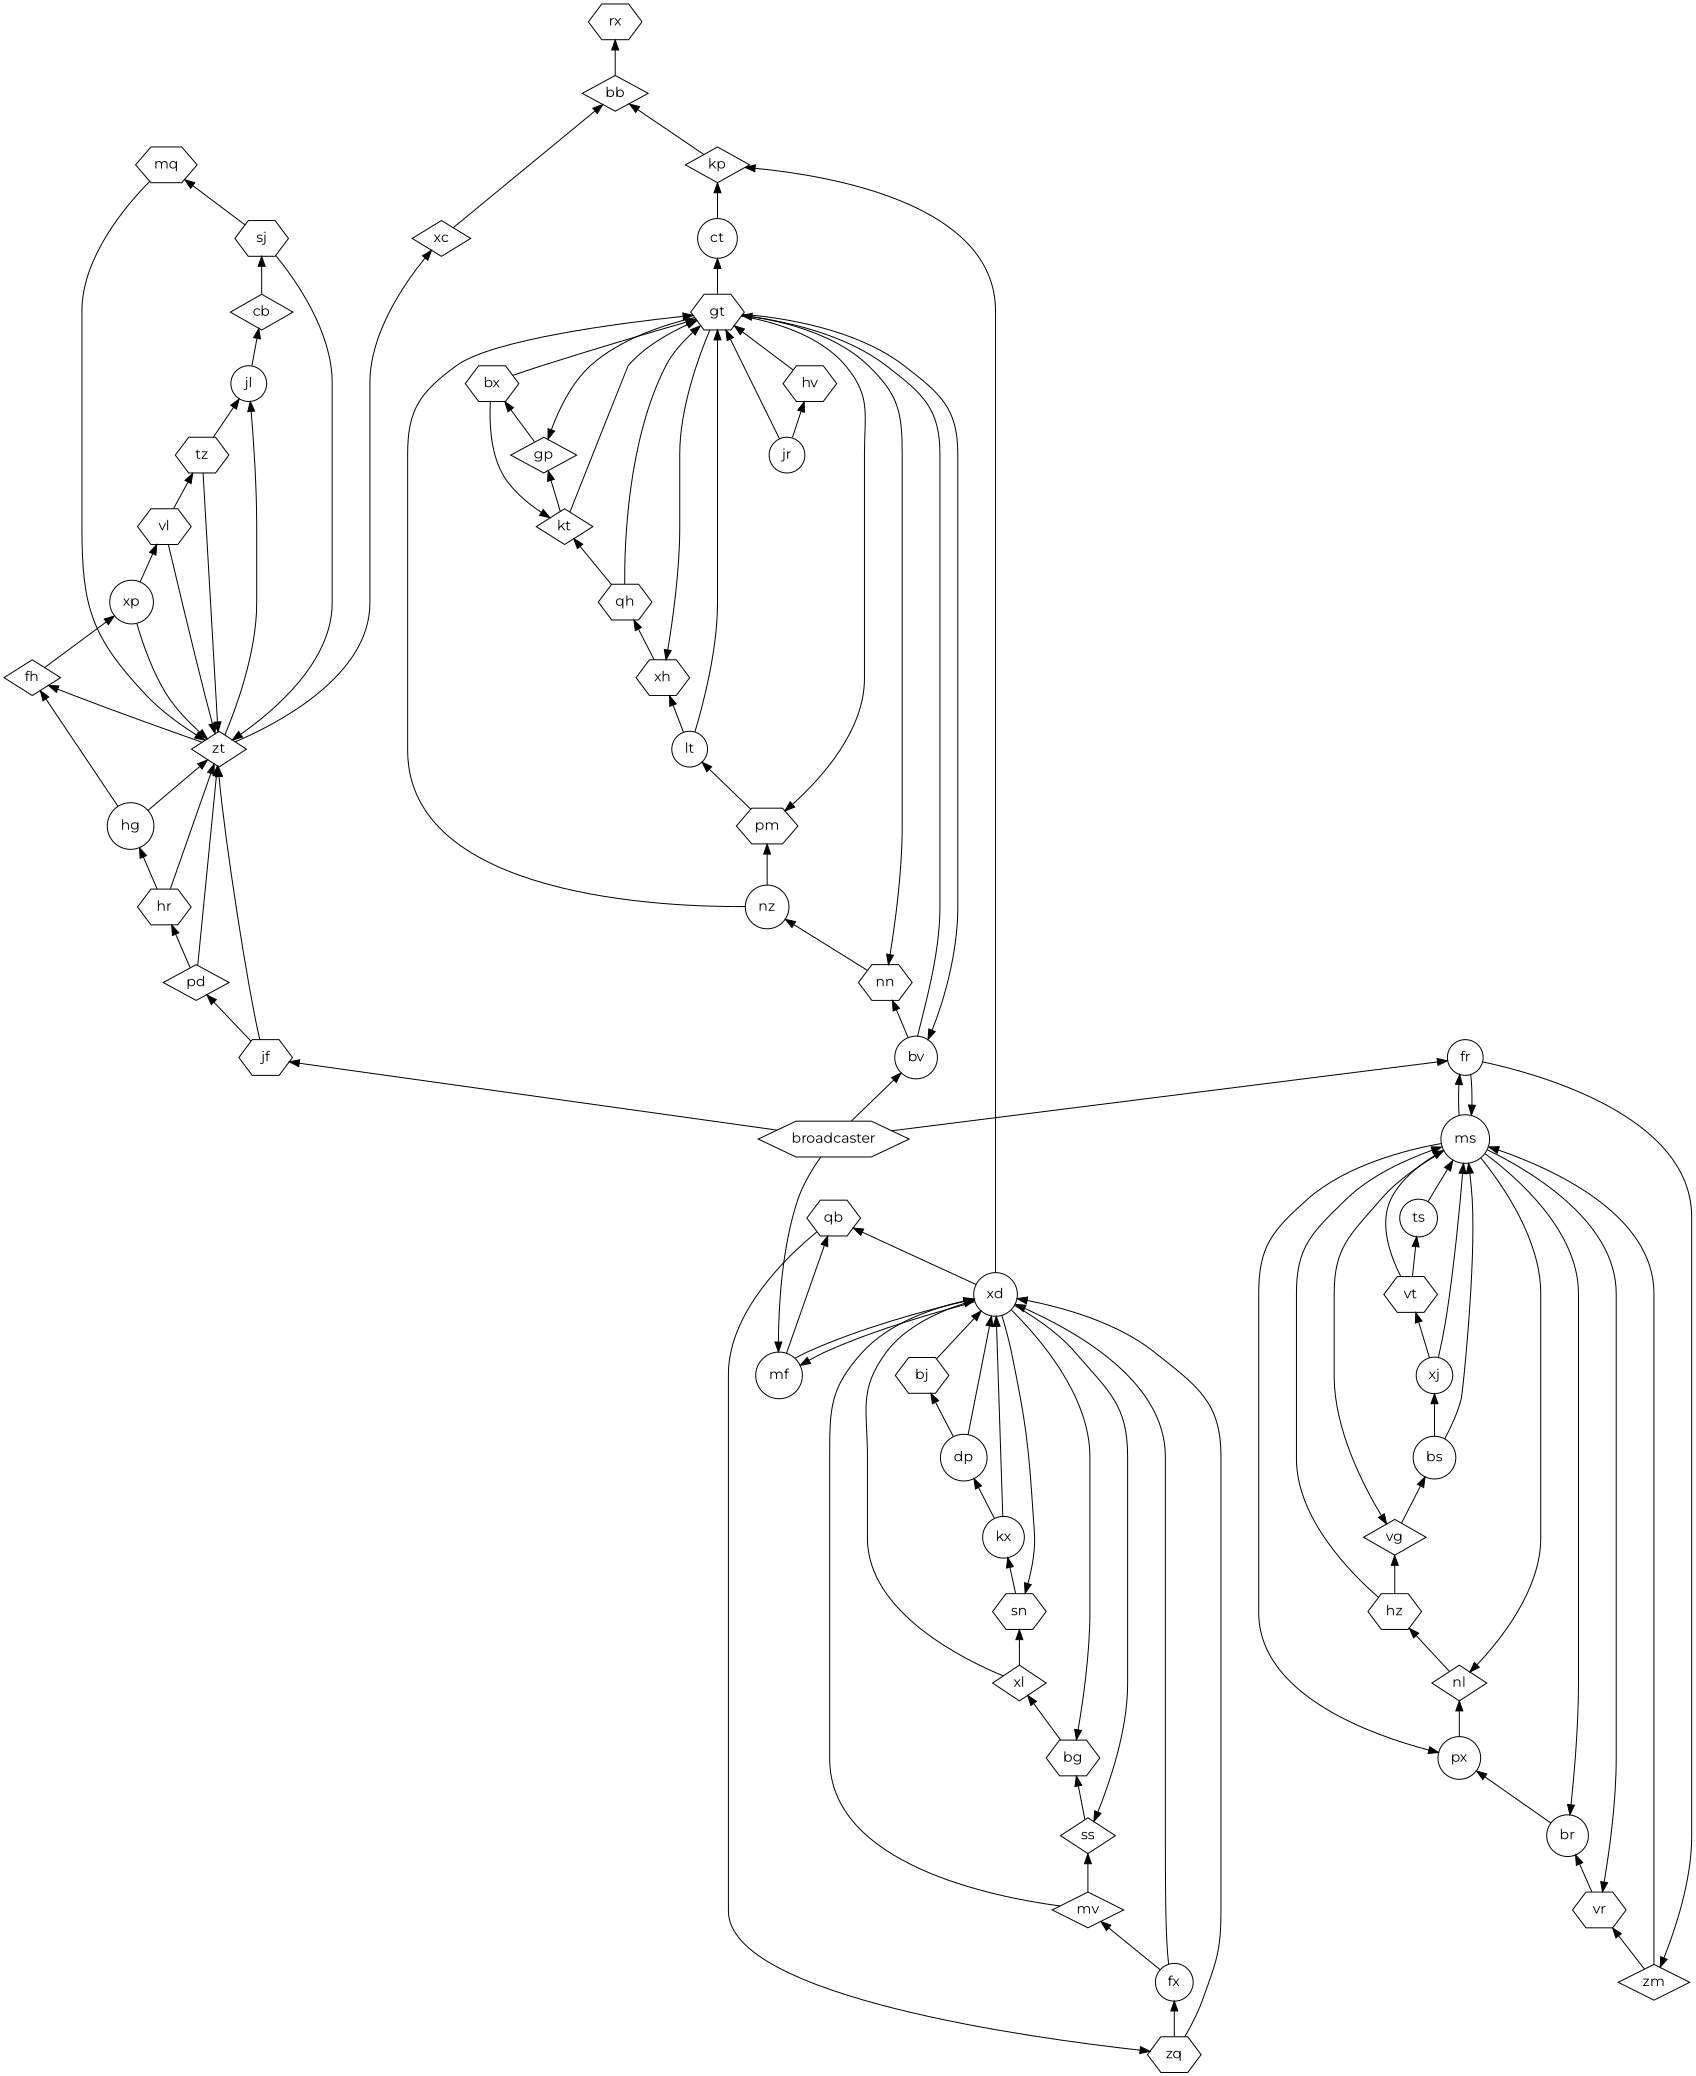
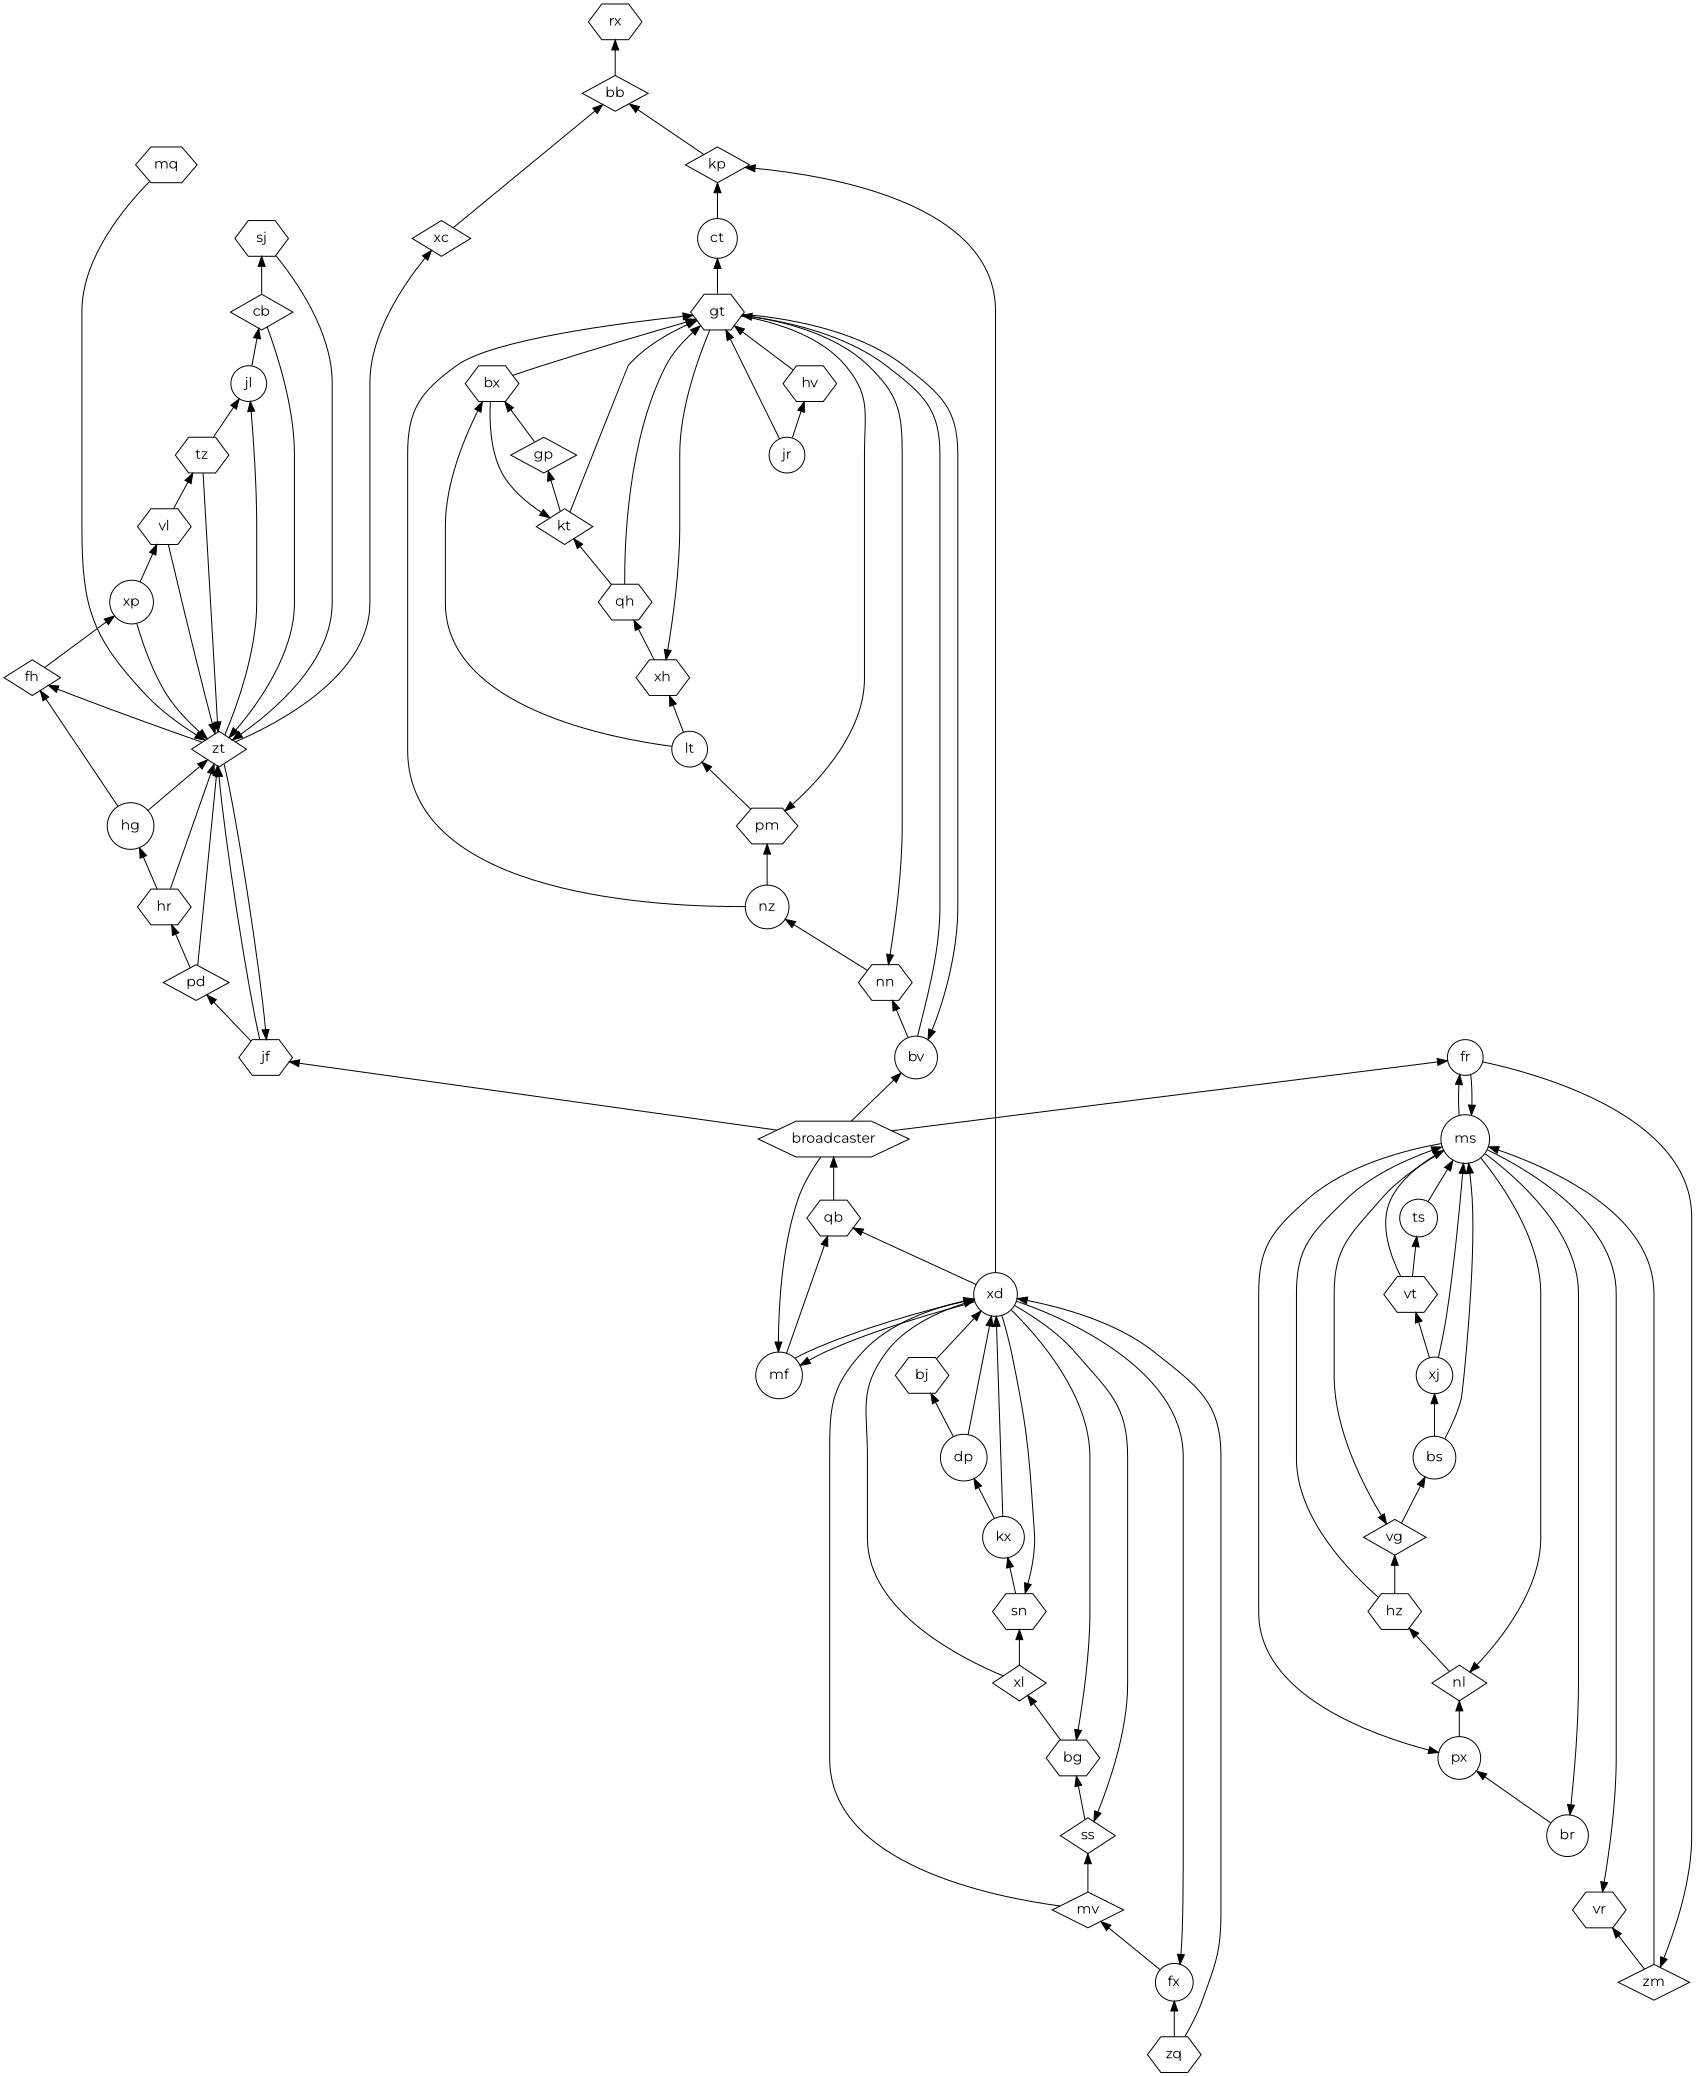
  digraph {
    fontname=Montserrat
    node [fontname=Montserrat shape=hexagon]
    edge [dir=back fontname=Montserrat]
    mq
    sj
    cb [shape=diamond]
    jr [shape=circle]
    gp [shape=diamond]
    bx
    qh
    xh
    gt
    lt [shape=circle]
    pd [shape=diamond]
    hr
    jf
    px [shape=circle]
    ms [shape=circle]
    br [shape=circle]
    zm [shape=diamond]
    fr [shape=circle]
    xj [shape=circle]
    ts [shape=circle]
    bs [shape=circle]
    vt
    hz
    vr
    fx [shape=circle]
    zq
    xd [shape=circle]
    qb
    mv [shape=diamond]
    xl [shape=diamond]
    dp [shape=circle]
    kx [shape=circle]
    mf [shape=circle]
    bj
    tz
    vl
    xp [shape=circle]
    jl [shape=circle]
    zt [shape=diamond]
    sn
    bg
    fh [shape=diamond]
    hg [shape=circle]
    nl [shape=diamond]
    hv
    broadcaster
    ct [shape=circle]
    bv [shape=circle]
    nz [shape=circle]
    kt [shape=diamond]
    kp [shape=diamond]
    pm
    nn
    ss [shape=diamond]
    vg [shape=diamond]
    bb [shape=diamond]
    xc [shape=diamond]
    rx
-   mq -> sj
    sj -> cb
    cb -> jl
-   gp -> gt
    gp -> kt
    bx -> gp
    qh -> xh
    xh -> gt
    xh -> lt
    gt -> jr
    gt -> bx
    gt -> qh
-   gt -> lt
+   bx -> lt
    gt -> hv
    gt -> bv
    gt -> nz
    gt -> kt
    lt -> pm
    pd -> jf
    hr -> pd
+   jf -> zt
    jf -> broadcaster
    px -> ms
    px -> br
    ms -> zm
    ms -> fr
    ms -> xj
    ms -> ts
    ms -> bs
    ms -> vt
    ms -> hz
    br -> ms
-   br -> vr
    zm -> fr
    fr -> ms
    fr -> broadcaster
    xj -> bs
    ts -> vt
    bs -> vg
    vt -> xj
    hz -> nl
    vr -> ms
    vr -> zm
    fx -> zq
-   xd -> fx
-   zq -> qb
+   fx -> xd
+   broadcaster -> qb
    xd -> zq
    xd -> mv
    xd -> xl
    xd -> dp
    xd -> kx
    xd -> mf
    xd -> bj
    qb -> xd
    qb -> mf
    mv -> fx
    xl -> bg
    dp -> kx
    kx -> sn
    mf -> xd
    mf -> broadcaster
    bj -> dp
    tz -> vl
    vl -> xp
    xp -> fh
    jl -> tz
    jl -> zt
    zt -> mq
    zt -> sj
+   zt -> cb
    zt -> pd
    zt -> hr
    zt -> jf
    zt -> tz
    zt -> vl
    zt -> xp
    zt -> hg
    sn -> xd
    sn -> xl
    bg -> xd
    bg -> ss
    fh -> zt
    fh -> hg
    hg -> hr
    nl -> px
    nl -> ms
    hv -> jr
    ct -> gt
    bv -> gt
    bv -> broadcaster
    nz -> nn
    kt -> bx
    kt -> qh
    kp -> xd
    kp -> ct
    pm -> gt
    pm -> nz
    nn -> gt
    nn -> bv
    ss -> xd
    ss -> mv
    vg -> ms
    vg -> hz
    bb -> kp
    bb -> xc
    xc -> zt
    rx -> bb
  }
